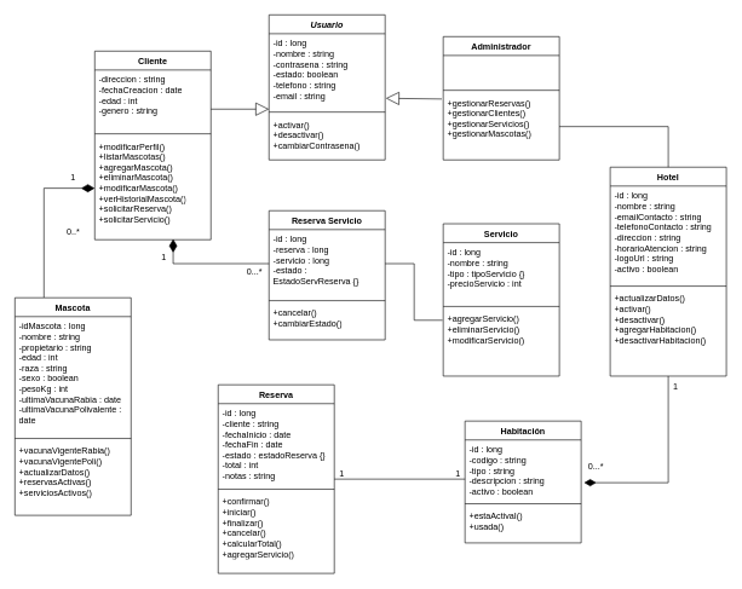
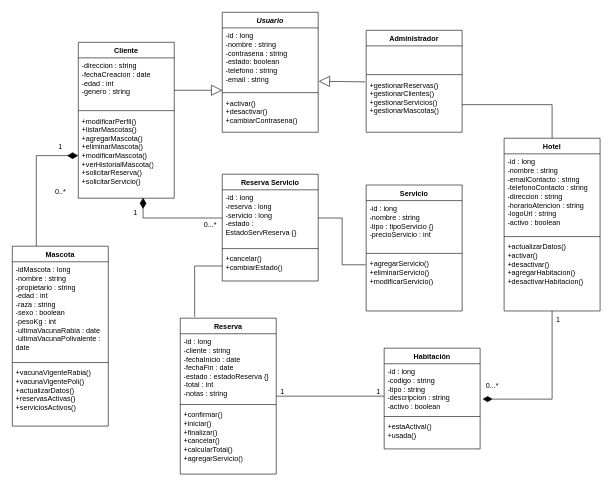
  <mxCell id="0" />
  <mxCell id="1" parent="0" />
  <mxCell id="2" value="Administrador" style="swimlane;fontStyle=1;align=center;verticalAlign=top;childLayout=stackLayout;horizontal=1;startSize=26;horizontalStack=0;resizeParent=1;resizeParentMax=0;resizeLast=0;collapsible=1;marginBottom=0;whiteSpace=wrap;html=1;" parent="1" vertex="1"><mxGeometry x="610" y="50" width="160" height="170" as="geometry" /></mxCell>
  <mxCell id="3" value="&amp;nbsp;" style="text;strokeColor=none;fillColor=none;align=left;verticalAlign=top;spacingLeft=4;spacingRight=4;overflow=hidden;rotatable=0;points=[[0,0.5],[1,0.5]];portConstraint=eastwest;whiteSpace=wrap;html=1;" parent="2" vertex="1"><mxGeometry y="26" width="160" height="44" as="geometry" /></mxCell>
  <mxCell id="4" value="" style="line;strokeWidth=1;fillColor=none;align=left;verticalAlign=middle;spacingTop=-1;spacingLeft=3;spacingRight=3;rotatable=0;labelPosition=right;points=[];portConstraint=eastwest;strokeColor=inherit;" parent="2" vertex="1"><mxGeometry y="70" width="160" height="8" as="geometry" /></mxCell>
  <mxCell id="5" value="+gestionarReservas()&lt;div&gt;+gestionarClientes()&lt;/div&gt;&lt;div&gt;+gestionarServicios()&lt;/div&gt;&lt;div&gt;+gestionarMascotas()&lt;/div&gt;&lt;div&gt;&lt;br&gt;&lt;/div&gt;" style="text;strokeColor=none;fillColor=none;align=left;verticalAlign=top;spacingLeft=4;spacingRight=4;overflow=hidden;rotatable=0;points=[[0,0.5],[1,0.5]];portConstraint=eastwest;whiteSpace=wrap;html=1;" parent="2" vertex="1"><mxGeometry y="78" width="160" height="92" as="geometry" /></mxCell>
  <mxCell id="6" value="&lt;div&gt;Habitación&lt;/div&gt;" style="swimlane;fontStyle=1;align=center;verticalAlign=top;childLayout=stackLayout;horizontal=1;startSize=26;horizontalStack=0;resizeParent=1;resizeParentMax=0;resizeLast=0;collapsible=1;marginBottom=0;whiteSpace=wrap;html=1;" parent="1" vertex="1"><mxGeometry x="640" y="580" width="160" height="168" as="geometry" /></mxCell>
  <mxCell id="7" value="-id : long&lt;div&gt;-codigo : string&lt;/div&gt;&lt;div&gt;-tipo : string&lt;/div&gt;&lt;div&gt;-descripcion : string&lt;/div&gt;&lt;div&gt;-activo : boolean&lt;/div&gt;" style="text;strokeColor=none;fillColor=none;align=left;verticalAlign=top;spacingLeft=4;spacingRight=4;overflow=hidden;rotatable=0;points=[[0,0.5],[1,0.5]];portConstraint=eastwest;whiteSpace=wrap;html=1;" parent="6" vertex="1"><mxGeometry y="26" width="160" height="84" as="geometry" /></mxCell>
  <mxCell id="8" value="" style="line;strokeWidth=1;fillColor=none;align=left;verticalAlign=middle;spacingTop=-1;spacingLeft=3;spacingRight=3;rotatable=0;labelPosition=right;points=[];portConstraint=eastwest;strokeColor=inherit;" parent="6" vertex="1"><mxGeometry y="110" width="160" height="8" as="geometry" /></mxCell>
  <mxCell id="9" value="+estaActivaI()&lt;div&gt;+usada()&lt;/div&gt;" style="text;strokeColor=none;fillColor=none;align=left;verticalAlign=top;spacingLeft=4;spacingRight=4;overflow=hidden;rotatable=0;points=[[0,0.5],[1,0.5]];portConstraint=eastwest;whiteSpace=wrap;html=1;" parent="6" vertex="1"><mxGeometry y="118" width="160" height="50" as="geometry" /></mxCell>
  <mxCell id="10" value="&lt;div&gt;Servicio&lt;/div&gt;" style="swimlane;fontStyle=1;align=center;verticalAlign=top;childLayout=stackLayout;horizontal=1;startSize=26;horizontalStack=0;resizeParent=1;resizeParentMax=0;resizeLast=0;collapsible=1;marginBottom=0;whiteSpace=wrap;html=1;" parent="1" vertex="1"><mxGeometry x="610" y="308" width="160" height="210" as="geometry" /></mxCell>
  <mxCell id="11" value="-id : long&lt;div&gt;-nombre : string&lt;/div&gt;&lt;div&gt;-tipo : tipoServicio {}&lt;/div&gt;&lt;div&gt;-precioServicio : int&lt;/div&gt;" style="text;strokeColor=none;fillColor=none;align=left;verticalAlign=top;spacingLeft=4;spacingRight=4;overflow=hidden;rotatable=0;points=[[0,0.5],[1,0.5]];portConstraint=eastwest;whiteSpace=wrap;html=1;" parent="10" vertex="1"><mxGeometry y="26" width="160" height="84" as="geometry" /></mxCell>
  <mxCell id="12" value="" style="line;strokeWidth=1;fillColor=none;align=left;verticalAlign=middle;spacingTop=-1;spacingLeft=3;spacingRight=3;rotatable=0;labelPosition=right;points=[];portConstraint=eastwest;strokeColor=inherit;" parent="10" vertex="1"><mxGeometry y="110" width="160" height="8" as="geometry" /></mxCell>
  <mxCell id="13" value="&lt;div&gt;+agregarServicio()&lt;/div&gt;&lt;div&gt;+eliminarServicio()&lt;/div&gt;&lt;div&gt;+modificarServicio()&lt;/div&gt;" style="text;strokeColor=none;fillColor=none;align=left;verticalAlign=top;spacingLeft=4;spacingRight=4;overflow=hidden;rotatable=0;points=[[0,0.5],[1,0.5]];portConstraint=eastwest;whiteSpace=wrap;html=1;" parent="10" vertex="1"><mxGeometry y="118" width="160" height="92" as="geometry" /></mxCell>
  <mxCell id="14" value="Reserva" style="swimlane;fontStyle=1;align=center;verticalAlign=top;childLayout=stackLayout;horizontal=1;startSize=26;horizontalStack=0;resizeParent=1;resizeParentMax=0;resizeLast=0;collapsible=1;marginBottom=0;whiteSpace=wrap;html=1;" parent="1" vertex="1"><mxGeometry x="300" y="530" width="160" height="260" as="geometry" /></mxCell>
  <mxCell id="15" value="-id : long&lt;div&gt;-cliente : string&lt;/div&gt;&lt;div&gt;-fechaInicio : date&lt;/div&gt;&lt;div&gt;-fechaFin : date&lt;/div&gt;&lt;div&gt;-estado : estadoReserva {}&lt;/div&gt;&lt;div&gt;-total : int&lt;/div&gt;&lt;div&gt;-notas : string&lt;/div&gt;" style="text;strokeColor=none;fillColor=none;align=left;verticalAlign=top;spacingLeft=4;spacingRight=4;overflow=hidden;rotatable=0;points=[[0,0.5],[1,0.5]];portConstraint=eastwest;whiteSpace=wrap;html=1;" parent="14" vertex="1"><mxGeometry y="26" width="160" height="114" as="geometry" /></mxCell>
  <mxCell id="16" value="" style="line;strokeWidth=1;fillColor=none;align=left;verticalAlign=middle;spacingTop=-1;spacingLeft=3;spacingRight=3;rotatable=0;labelPosition=right;points=[];portConstraint=eastwest;strokeColor=inherit;" parent="14" vertex="1"><mxGeometry y="140" width="160" height="8" as="geometry" /></mxCell>
  <mxCell id="17" value="&lt;div&gt;+confirmar()&lt;/div&gt;&lt;div&gt;+iniciar()&lt;/div&gt;&lt;div&gt;+finalizar()&lt;/div&gt;&lt;div&gt;+cancelar()&lt;/div&gt;+calcularTotal()&lt;div&gt;+agregarServicio()&lt;/div&gt;" style="text;strokeColor=none;fillColor=none;align=left;verticalAlign=top;spacingLeft=4;spacingRight=4;overflow=hidden;rotatable=0;points=[[0,0.5],[1,0.5]];portConstraint=eastwest;whiteSpace=wrap;html=1;" parent="14" vertex="1"><mxGeometry y="148" width="160" height="112" as="geometry" /></mxCell>
  <mxCell id="18" value="&lt;i&gt;Usuario&lt;/i&gt;" style="swimlane;fontStyle=1;align=center;verticalAlign=top;childLayout=stackLayout;horizontal=1;startSize=26;horizontalStack=0;resizeParent=1;resizeParentMax=0;resizeLast=0;collapsible=1;marginBottom=0;whiteSpace=wrap;html=1;" parent="1" vertex="1"><mxGeometry x="370" y="20" width="160" height="200" as="geometry" /></mxCell>
  <mxCell id="19" value="&lt;div&gt;-id : long&lt;/div&gt;&lt;div&gt;-nombre : string&lt;/div&gt;&lt;div&gt;-contrasena : string&lt;/div&gt;&lt;div&gt;-estado: boolean&lt;/div&gt;&lt;div&gt;-telefono : string&lt;/div&gt;&lt;div&gt;-email : string&lt;/div&gt;&lt;div&gt;&lt;br&gt;&lt;/div&gt;" style="text;strokeColor=none;fillColor=none;align=left;verticalAlign=top;spacingLeft=4;spacingRight=4;overflow=hidden;rotatable=0;points=[[0,0.5],[1,0.5]];portConstraint=eastwest;whiteSpace=wrap;html=1;" parent="18" vertex="1"><mxGeometry y="26" width="160" height="104" as="geometry" /></mxCell>
  <mxCell id="20" value="" style="line;strokeWidth=1;fillColor=none;align=left;verticalAlign=middle;spacingTop=-1;spacingLeft=3;spacingRight=3;rotatable=0;labelPosition=right;points=[];portConstraint=eastwest;strokeColor=inherit;" parent="18" vertex="1"><mxGeometry y="130" width="160" height="8" as="geometry" /></mxCell>
  <mxCell id="21" value="+activar()&lt;div&gt;+desactivar()&lt;/div&gt;&lt;div&gt;+cambiarContrasena()&lt;/div&gt;" style="text;strokeColor=none;fillColor=none;align=left;verticalAlign=top;spacingLeft=4;spacingRight=4;overflow=hidden;rotatable=0;points=[[0,0.5],[1,0.5]];portConstraint=eastwest;whiteSpace=wrap;html=1;" parent="18" vertex="1"><mxGeometry y="138" width="160" height="62" as="geometry" /></mxCell>
  <mxCell id="22" value="Cliente" style="swimlane;fontStyle=1;align=center;verticalAlign=top;childLayout=stackLayout;horizontal=1;startSize=26;horizontalStack=0;resizeParent=1;resizeParentMax=0;resizeLast=0;collapsible=1;marginBottom=0;whiteSpace=wrap;html=1;" parent="1" vertex="1"><mxGeometry x="130" y="70" width="160" height="260" as="geometry"><mxRectangle x="730" y="380" width="80" height="30" as="alternateBounds" /></mxGeometry></mxCell>
  <mxCell id="23" value="&lt;div&gt;-direccion : string&lt;/div&gt;&lt;div&gt;-fechaCreacion : date&lt;/div&gt;&lt;div&gt;-edad : int&lt;/div&gt;&lt;div&gt;-genero : string&lt;/div&gt;&lt;div&gt;&lt;br&gt;&lt;/div&gt;" style="text;strokeColor=none;fillColor=none;align=left;verticalAlign=top;spacingLeft=4;spacingRight=4;overflow=hidden;rotatable=0;points=[[0,0.5],[1,0.5]];portConstraint=eastwest;whiteSpace=wrap;html=1;" parent="22" vertex="1"><mxGeometry y="26" width="160" height="84" as="geometry" /></mxCell>
  <mxCell id="24" value="" style="line;strokeWidth=1;fillColor=none;align=left;verticalAlign=middle;spacingTop=-1;spacingLeft=3;spacingRight=3;rotatable=0;labelPosition=right;points=[];portConstraint=eastwest;strokeColor=inherit;" parent="22" vertex="1"><mxGeometry y="110" width="160" height="8" as="geometry" /></mxCell>
  <mxCell id="25" value="&lt;div&gt;&lt;div&gt;+modificarPerfil()&lt;/div&gt;&lt;/div&gt;&lt;div&gt;+listarMascotas()&lt;/div&gt;&lt;div&gt;+agregarMascota()&lt;/div&gt;&lt;div&gt;+eliminarMascota()&lt;/div&gt;&lt;div&gt;+modificarMascota()&lt;/div&gt;&lt;div&gt;+verHistorialMascota()&lt;/div&gt;&lt;div&gt;+solicitarReserva()&lt;/div&gt;&lt;div&gt;+solicitarServicio()&lt;/div&gt;&lt;div&gt;&lt;br&gt;&lt;/div&gt;" style="text;strokeColor=none;fillColor=none;align=left;verticalAlign=top;spacingLeft=4;spacingRight=4;overflow=hidden;rotatable=0;points=[[0,0.5],[1,0.5]];portConstraint=eastwest;whiteSpace=wrap;html=1;" parent="22" vertex="1"><mxGeometry y="118" width="160" height="142" as="geometry" /></mxCell>
  <mxCell id="26" style="edgeStyle=orthogonalEdgeStyle;rounded=0;orthogonalLoop=1;jettySize=auto;html=1;exitX=0.25;exitY=0;exitDx=0;exitDy=0;entryX=0;entryY=0.5;entryDx=0;entryDy=0;endArrow=diamondThin;endFill=1;endSize=16;" edge="1" parent="1" source="27" target="25"><mxGeometry relative="1" as="geometry" /></mxCell>
  <mxCell id="27" value="Mascota" style="swimlane;fontStyle=1;align=center;verticalAlign=top;childLayout=stackLayout;horizontal=1;startSize=26;horizontalStack=0;resizeParent=1;resizeParentMax=0;resizeLast=0;collapsible=1;marginBottom=0;whiteSpace=wrap;html=1;" parent="1" vertex="1"><mxGeometry x="20" y="410" width="160" height="300" as="geometry"><mxRectangle x="730" y="380" width="80" height="30" as="alternateBounds" /></mxGeometry></mxCell>
  <mxCell id="28" value="&lt;div&gt;-idMascota : long&lt;/div&gt;-nombre : string&lt;div&gt;-propietario : string&lt;br&gt;&lt;div&gt;-edad : int&lt;/div&gt;&lt;div&gt;&lt;div&gt;-raza : string&lt;/div&gt;&lt;/div&gt;&lt;div&gt;-sexo : boolean&lt;/div&gt;&lt;div&gt;-pesoKg : int&lt;/div&gt;&lt;div&gt;-ultimaVacunaRabia : date&lt;/div&gt;&lt;div&gt;-ultimaVacunaPolivalente : date&lt;/div&gt;&lt;div&gt;&lt;br&gt;&lt;/div&gt;&lt;/div&gt;" style="text;strokeColor=none;fillColor=none;align=left;verticalAlign=top;spacingLeft=4;spacingRight=4;overflow=hidden;rotatable=0;points=[[0,0.5],[1,0.5]];portConstraint=eastwest;whiteSpace=wrap;html=1;" parent="27" vertex="1"><mxGeometry y="26" width="160" height="164" as="geometry" /></mxCell>
  <mxCell id="29" value="" style="line;strokeWidth=1;fillColor=none;align=left;verticalAlign=middle;spacingTop=-1;spacingLeft=3;spacingRight=3;rotatable=0;labelPosition=right;points=[];portConstraint=eastwest;strokeColor=inherit;" parent="27" vertex="1"><mxGeometry y="190" width="160" height="8" as="geometry" /></mxCell>
  <mxCell id="30" value="+vacunaVigenteRabia()&lt;div&gt;+vacunaVigentePoli()&lt;/div&gt;&lt;div&gt;+actualizarDatos()&lt;/div&gt;&lt;div&gt;+reservasActivas()&lt;/div&gt;&lt;div&gt;+serviciosActivos()&lt;br&gt;&lt;div&gt;&lt;br&gt;&lt;/div&gt;&lt;/div&gt;" style="text;strokeColor=none;fillColor=none;align=left;verticalAlign=top;spacingLeft=4;spacingRight=4;overflow=hidden;rotatable=0;points=[[0,0.5],[1,0.5]];portConstraint=eastwest;whiteSpace=wrap;html=1;" parent="27" vertex="1"><mxGeometry y="198" width="160" height="102" as="geometry" /></mxCell>
  <mxCell id="31" value="&lt;div&gt;Hotel&lt;/div&gt;" style="swimlane;fontStyle=1;align=center;verticalAlign=top;childLayout=stackLayout;horizontal=1;startSize=26;horizontalStack=0;resizeParent=1;resizeParentMax=0;resizeLast=0;collapsible=1;marginBottom=0;whiteSpace=wrap;html=1;" parent="1" vertex="1"><mxGeometry x="840" y="230" width="160" height="288" as="geometry" /></mxCell>
  <mxCell id="32" value="-id : long&lt;div&gt;-nombre : string&lt;/div&gt;&lt;div&gt;-emailContacto : string&lt;/div&gt;&lt;div&gt;-telefonoContacto : string&lt;/div&gt;&lt;div&gt;-direccion : string&lt;/div&gt;&lt;div&gt;-horarioAtencion : string&lt;/div&gt;&lt;div&gt;-logoUrl : string&lt;/div&gt;&lt;div&gt;-activo : boolean&lt;/div&gt;" style="text;strokeColor=none;fillColor=none;align=left;verticalAlign=top;spacingLeft=4;spacingRight=4;overflow=hidden;rotatable=0;points=[[0,0.5],[1,0.5]];portConstraint=eastwest;whiteSpace=wrap;html=1;" parent="31" vertex="1"><mxGeometry y="26" width="160" height="134" as="geometry" /></mxCell>
  <mxCell id="33" value="" style="line;strokeWidth=1;fillColor=none;align=left;verticalAlign=middle;spacingTop=-1;spacingLeft=3;spacingRight=3;rotatable=0;labelPosition=right;points=[];portConstraint=eastwest;strokeColor=inherit;" parent="31" vertex="1"><mxGeometry y="160" width="160" height="8" as="geometry" /></mxCell>
  <mxCell id="34" value="+actualizarDatos()&lt;div&gt;+activar()&lt;/div&gt;&lt;div&gt;+desactivar()&lt;/div&gt;&lt;div&gt;+agregarHabitacion()&lt;/div&gt;&lt;div&gt;+desactivarHabitacion()&lt;/div&gt;" style="text;strokeColor=none;fillColor=none;align=left;verticalAlign=top;spacingLeft=4;spacingRight=4;overflow=hidden;rotatable=0;points=[[0,0.5],[1,0.5]];portConstraint=eastwest;whiteSpace=wrap;html=1;" parent="31" vertex="1"><mxGeometry y="168" width="160" height="120" as="geometry" /></mxCell>
  <mxCell id="35" value="&lt;div&gt;Reserva Servicio&lt;/div&gt;" style="swimlane;fontStyle=1;align=center;verticalAlign=top;childLayout=stackLayout;horizontal=1;startSize=26;horizontalStack=0;resizeParent=1;resizeParentMax=0;resizeLast=0;collapsible=1;marginBottom=0;whiteSpace=wrap;html=1;" vertex="1" parent="1"><mxGeometry x="370" y="290" width="160" height="178" as="geometry" /></mxCell>
  <mxCell id="36" value="-id : long&lt;div&gt;-reserva : long&lt;/div&gt;&lt;div&gt;-servicio : long&lt;/div&gt;&lt;div&gt;-estado : EstadoServReserva {}&lt;/div&gt;" style="text;strokeColor=none;fillColor=none;align=left;verticalAlign=top;spacingLeft=4;spacingRight=4;overflow=hidden;rotatable=0;points=[[0,0.5],[1,0.5]];portConstraint=eastwest;whiteSpace=wrap;html=1;" vertex="1" parent="35"><mxGeometry y="26" width="160" height="94" as="geometry" /></mxCell>
  <mxCell id="37" value="" style="line;strokeWidth=1;fillColor=none;align=left;verticalAlign=middle;spacingTop=-1;spacingLeft=3;spacingRight=3;rotatable=0;labelPosition=right;points=[];portConstraint=eastwest;strokeColor=inherit;" vertex="1" parent="35"><mxGeometry y="120" width="160" height="8" as="geometry" /></mxCell>
  <mxCell id="38" value="+cancelar()&lt;div&gt;+cambiarEstado()&lt;/div&gt;" style="text;strokeColor=none;fillColor=none;align=left;verticalAlign=top;spacingLeft=4;spacingRight=4;overflow=hidden;rotatable=0;points=[[0,0.5],[1,0.5]];portConstraint=eastwest;whiteSpace=wrap;html=1;" vertex="1" parent="35"><mxGeometry y="128" width="160" height="50" as="geometry" /></mxCell>
  <mxCell id="39" value="" style="endArrow=block;endSize=16;endFill=0;html=1;rounded=0;" edge="1" parent="1"><mxGeometry width="160" relative="1" as="geometry"><mxPoint x="290" y="150" as="sourcePoint" /><mxPoint x="370" y="150" as="targetPoint" /></mxGeometry></mxCell>
  <mxCell id="40" value="" style="endArrow=block;endSize=16;endFill=0;html=1;rounded=0;exitX=-0.012;exitY=0.087;exitDx=0;exitDy=0;exitPerimeter=0;entryX=1.006;entryY=0.856;entryDx=0;entryDy=0;entryPerimeter=0;" edge="1" parent="1" source="5" target="19"><mxGeometry width="160" relative="1" as="geometry"><mxPoint x="600" y="240" as="sourcePoint" /><mxPoint x="680" y="240" as="targetPoint" /></mxGeometry></mxCell>
  <mxCell id="41" style="edgeStyle=orthogonalEdgeStyle;rounded=0;orthogonalLoop=1;jettySize=auto;html=1;entryX=0.5;entryY=0;entryDx=0;entryDy=0;endArrow=none;endFill=0;" edge="1" parent="1" source="5" target="31"><mxGeometry relative="1" as="geometry" /></mxCell>
  <mxCell id="42" value="0..*" style="text;html=1;align=center;verticalAlign=middle;resizable=0;points=[];autosize=1;strokeColor=none;fillColor=none;" vertex="1" parent="1"><mxGeometry x="80" y="305" width="40" height="30" as="geometry" /></mxCell>
  <mxCell id="43" value="1" style="text;html=1;align=center;verticalAlign=middle;resizable=0;points=[];autosize=1;strokeColor=none;fillColor=none;" vertex="1" parent="1"><mxGeometry x="85" y="230" width="30" height="30" as="geometry" /></mxCell>
  <mxCell id="44" style="edgeStyle=orthogonalEdgeStyle;rounded=0;orthogonalLoop=1;jettySize=auto;html=1;exitX=0;exitY=0.5;exitDx=0;exitDy=0;entryX=0.675;entryY=0.993;entryDx=0;entryDy=0;entryPerimeter=0;endArrow=diamondThin;endFill=1;endSize=16;" edge="1" parent="1" source="36" target="25"><mxGeometry relative="1" as="geometry" /></mxCell>
  <mxCell id="45" value="1" style="text;html=1;align=center;verticalAlign=middle;resizable=0;points=[];autosize=1;strokeColor=none;fillColor=none;" vertex="1" parent="1"><mxGeometry x="210" y="340" width="30" height="30" as="geometry" /></mxCell>
  <mxCell id="46" value="0...*" style="text;html=1;align=center;verticalAlign=middle;resizable=0;points=[];autosize=1;strokeColor=none;fillColor=none;" vertex="1" parent="1"><mxGeometry x="330" y="359" width="40" height="30" as="geometry" /></mxCell>
  <mxCell id="47" style="edgeStyle=orthogonalEdgeStyle;rounded=0;orthogonalLoop=1;jettySize=auto;html=1;entryX=-0.006;entryY=0.163;entryDx=0;entryDy=0;entryPerimeter=0;endArrow=none;endFill=0;" edge="1" parent="1" source="36" target="13"><mxGeometry relative="1" as="geometry" /></mxCell>
+ <mxCell id="48" style="edgeStyle=orthogonalEdgeStyle;rounded=0;orthogonalLoop=1;jettySize=auto;html=1;entryX=0.15;entryY=-0.008;entryDx=0;entryDy=0;entryPerimeter=0;endArrow=none;endFill=0;" edge="1" parent="1" source="38" target="14"><mxGeometry relative="1" as="geometry" /></mxCell>
  <mxCell id="49" style="edgeStyle=orthogonalEdgeStyle;rounded=0;orthogonalLoop=1;jettySize=auto;html=1;entryX=1.025;entryY=0.702;entryDx=0;entryDy=0;entryPerimeter=0;endArrow=diamondThin;endFill=1;endSize=14;" edge="1" parent="1" source="31" target="7"><mxGeometry relative="1" as="geometry" /></mxCell>
  <mxCell id="50" value="1" style="text;html=1;align=center;verticalAlign=middle;resizable=0;points=[];autosize=1;strokeColor=none;fillColor=none;" vertex="1" parent="1"><mxGeometry x="915" y="518" width="30" height="30" as="geometry" /></mxCell>
  <mxCell id="51" value="0...*" style="text;html=1;align=center;verticalAlign=middle;resizable=0;points=[];autosize=1;strokeColor=none;fillColor=none;" vertex="1" parent="1"><mxGeometry x="800" y="628" width="40" height="30" as="geometry" /></mxCell>
  <mxCell id="52" style="edgeStyle=orthogonalEdgeStyle;rounded=0;orthogonalLoop=1;jettySize=auto;html=1;entryX=0;entryY=0.643;entryDx=0;entryDy=0;entryPerimeter=0;endArrow=none;endFill=0;" edge="1" parent="1" source="14" target="7"><mxGeometry relative="1" as="geometry" /></mxCell>
  <mxCell id="53" value="1" style="text;html=1;align=center;verticalAlign=middle;resizable=0;points=[];autosize=1;strokeColor=none;fillColor=none;" vertex="1" parent="1"><mxGeometry x="455" y="638" width="30" height="30" as="geometry" /></mxCell>
  <mxCell id="54" value="1" style="text;html=1;align=center;verticalAlign=middle;resizable=0;points=[];autosize=1;strokeColor=none;fillColor=none;" vertex="1" parent="1"><mxGeometry x="615" y="638" width="30" height="30" as="geometry" /></mxCell>
